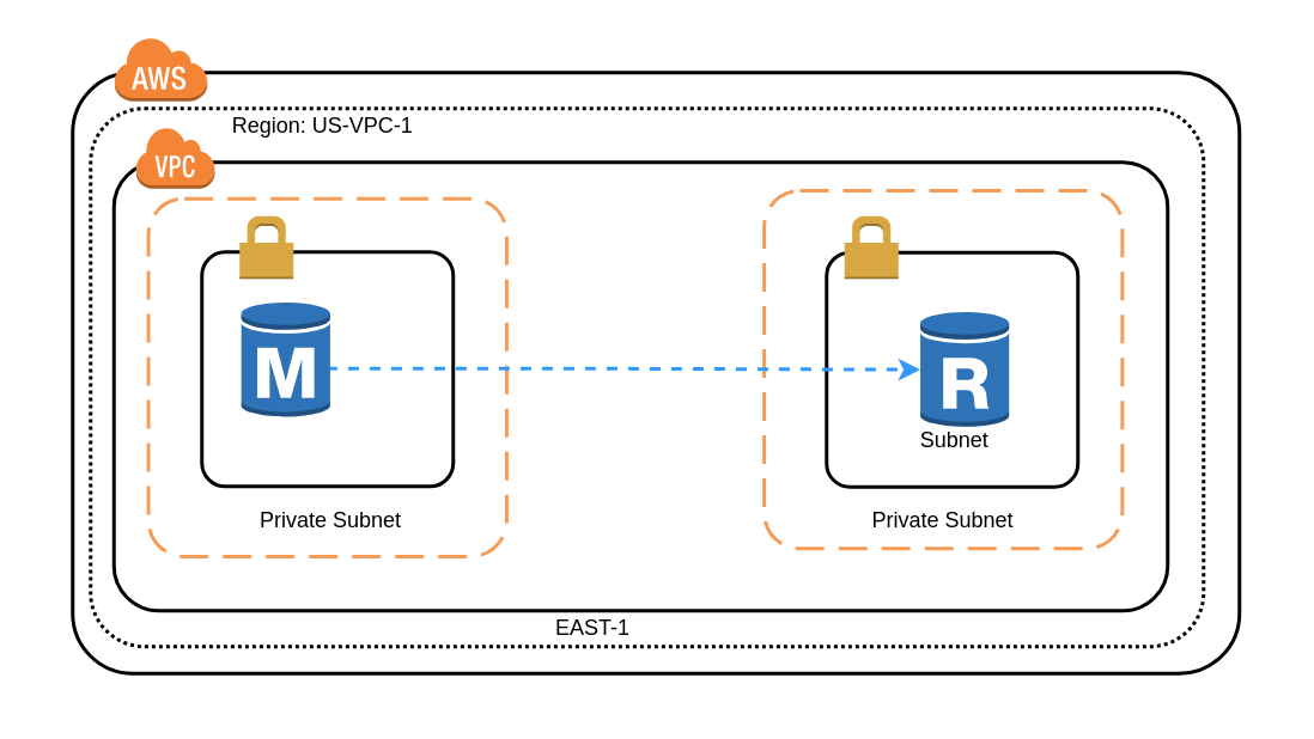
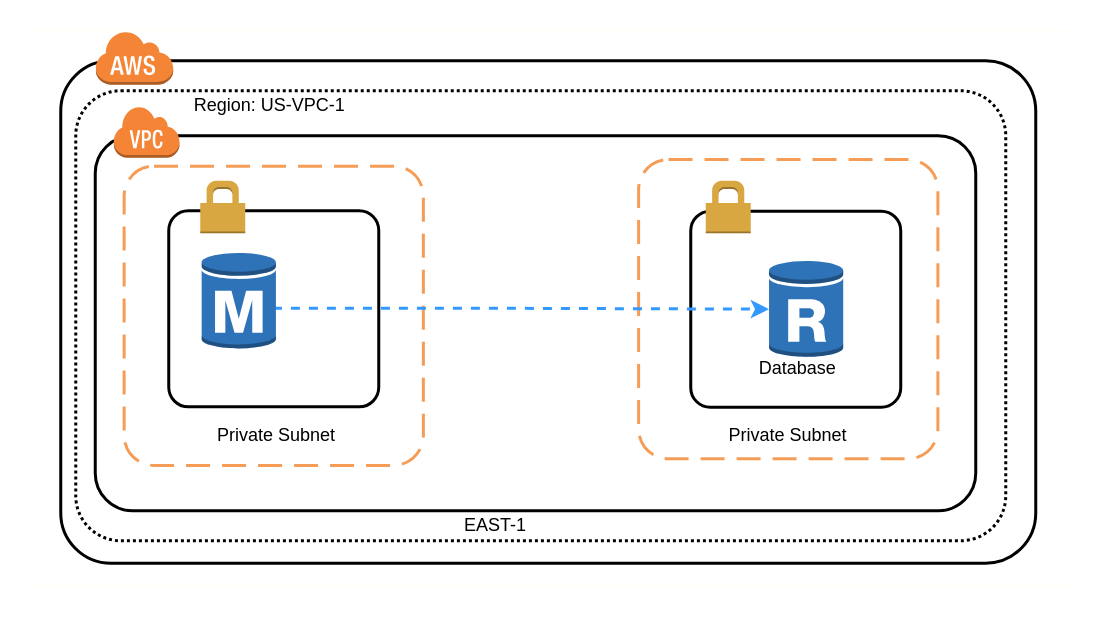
  <mxCell id="0" />
  <mxCell id="1" parent="0" />
  <mxCell id="2" value="" style="rounded=0;whiteSpace=wrap;html=1;strokeColor=#FEFFF5;" parent="1" vertex="1"><mxGeometry x="20" y="20" width="690" height="370" as="geometry" /></mxCell>
  <mxCell id="3" value="" style="rounded=1;arcSize=10;dashed=0;fillColor=none;gradientColor=none;strokeWidth=2;" parent="1" vertex="1"><mxGeometry x="40" y="40" width="650" height="335" as="geometry" /></mxCell>
  <mxCell id="4" value="" style="rounded=1;arcSize=10;dashed=1;strokeColor=#F59D56;fillColor=none;gradientColor=none;dashPattern=8 4;strokeWidth=2;" parent="1" vertex="1"><mxGeometry x="82.25" y="110.25" width="199.5" height="199.5" as="geometry" /></mxCell>
  <mxCell id="5" value="" style="rounded=1;arcSize=10;dashed=1;fillColor=none;gradientColor=none;dashPattern=1 1;strokeWidth=2;" parent="1" vertex="1"><mxGeometry x="50" y="60" width="620" height="300" as="geometry" /></mxCell>
  <mxCell id="6" value="" style="rounded=1;arcSize=10;dashed=0;fillColor=none;gradientColor=none;strokeWidth=2;" parent="1" vertex="1"><mxGeometry x="63" y="90" width="587" height="250" as="geometry" /></mxCell>
  <mxCell id="7" value="" style="rounded=1;arcSize=10;dashed=1;strokeColor=#F59D56;fillColor=none;gradientColor=none;dashPattern=8 4;strokeWidth=2;" parent="1" vertex="1"><mxGeometry x="425.25" y="105.88" width="199.5" height="199.5" as="geometry" /></mxCell>
  <mxCell id="8" value="" style="rounded=1;arcSize=10;dashed=0;fillColor=none;gradientColor=none;strokeWidth=2;" parent="1" vertex="1"><mxGeometry x="112" y="140" width="140" height="130.73" as="geometry" /></mxCell>
  <mxCell id="9" value="" style="dashed=0;html=1;shape=mxgraph.aws3.cloud;fillColor=#F58536;gradientColor=none;dashed=0;strokeColor=#4797FF;" parent="1" vertex="1"><mxGeometry x="63" y="20" width="52" height="36" as="geometry" /></mxCell>
  <mxCell id="10" value="Region: US-VPC-1" style="text;html=1;strokeColor=none;fillColor=none;align=center;verticalAlign=middle;whiteSpace=wrap;rounded=0;" parent="1" vertex="1"><mxGeometry x="118.69" y="60" width="121.31" height="20" as="geometry" /></mxCell>
  <mxCell id="11" value="EAST-1" style="text;html=1;strokeColor=none;fillColor=none;align=center;verticalAlign=middle;whiteSpace=wrap;rounded=0;" parent="1" vertex="1"><mxGeometry x="290" y="340" width="80" height="20" as="geometry" /></mxCell>
  <mxCell id="12" value="" style="dashed=0;html=1;shape=mxgraph.aws3.virtual_private_cloud;fillColor=#F58536;gradientColor=none;dashed=0;strokeColor=#FEFFF5;" parent="1" vertex="1"><mxGeometry x="75" y="70" width="44.2" height="34.691" as="geometry" /></mxCell>
  <mxCell id="13" value="" style="dashed=0;html=1;shape=mxgraph.aws3.permissions;fillColor=#D9A741;gradientColor=none;dashed=0;strokeColor=#FEFFF5;" parent="1" vertex="1"><mxGeometry x="133" y="120" width="30" height="35" as="geometry" /></mxCell>
  <mxCell id="14" value="" style="rounded=1;arcSize=10;dashed=0;fillColor=none;gradientColor=none;strokeWidth=2;" parent="1" vertex="1"><mxGeometry x="460" y="140.27" width="140" height="130.73" as="geometry" /></mxCell>
  <mxCell id="15" value="" style="dashed=0;html=1;shape=mxgraph.aws3.permissions;fillColor=#D9A741;gradientColor=none;dashed=0;strokeColor=#FEFFF5;" parent="1" vertex="1"><mxGeometry x="470" y="120" width="30" height="35" as="geometry" /></mxCell>
- <mxCell id="16" value="Subnet" style="text;html=1;strokeColor=none;fillColor=none;align=center;verticalAlign=middle;whiteSpace=wrap;rounded=0;" parent="1" vertex="1"><mxGeometry x="512.202" y="237.027" width="39.048" height="16.136" as="geometry" /></mxCell>
+ <mxCell id="16" value="Database" style="text;html=1;strokeColor=none;fillColor=none;align=center;verticalAlign=middle;whiteSpace=wrap;rounded=0;" parent="1" vertex="1"><mxGeometry x="512.202" y="237.027" width="39.048" height="16.136" as="geometry" /></mxCell>
  <mxCell id="17" value="" style="edgeStyle=orthogonalEdgeStyle;rounded=0;orthogonalLoop=1;jettySize=auto;html=1;strokeWidth=2;strokeColor=#3399FF;dashed=1;" parent="1" edge="1"><mxGeometry relative="1" as="geometry"><mxPoint x="145.444" y="205" as="sourcePoint" /><mxPoint x="512.2" y="205.6" as="targetPoint" /><Array as="points"><mxPoint x="329" y="205" /><mxPoint x="329" y="206" /></Array></mxGeometry></mxCell>
  <mxCell id="18" value="Private Subnet" style="text;html=1;strokeColor=none;fillColor=none;align=center;verticalAlign=middle;whiteSpace=wrap;rounded=0;" parent="1" vertex="1"><mxGeometry x="138" y="280" width="92" height="20" as="geometry" /></mxCell>
  <mxCell id="19" value="Private Subnet" style="text;html=1;strokeColor=none;fillColor=none;align=center;verticalAlign=middle;whiteSpace=wrap;rounded=0;" parent="1" vertex="1"><mxGeometry x="480" y="280" width="90" height="20" as="geometry" /></mxCell>
  <mxCell id="20" value="" style="outlineConnect=0;dashed=0;verticalLabelPosition=bottom;verticalAlign=top;align=center;html=1;shape=mxgraph.aws3.rds_db_instance;fillColor=#2E73B8;gradientColor=none;" parent="1" vertex="1"><mxGeometry x="133.94" y="167" width="49.5" height="66" as="geometry" /></mxCell>
  <mxCell id="21" value="" style="outlineConnect=0;dashed=0;verticalLabelPosition=bottom;verticalAlign=top;align=center;html=1;shape=mxgraph.aws3.rds_db_instance_read_replica;fillColor=#2E73B8;gradientColor=none;" parent="1" vertex="1"><mxGeometry x="512.2" y="172.37" width="49.5" height="66" as="geometry" /></mxCell>
